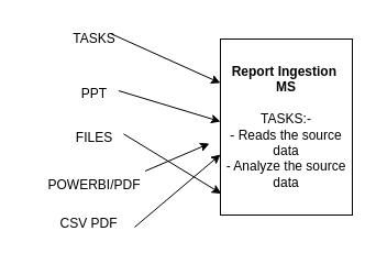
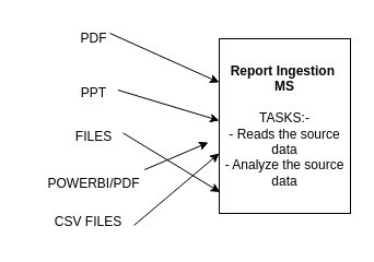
  <mxCell id="0" />
  <mxCell id="1" parent="0" />
  <mxCell id="2" value="&lt;b&gt;Report Ingestion&amp;nbsp;&lt;/b&gt;&lt;div&gt;&lt;b&gt;MS&lt;/b&gt;&lt;/div&gt;&lt;div&gt;&lt;br&gt;&lt;/div&gt;&lt;div&gt;TASKS:-&lt;/div&gt;&lt;div&gt;- Reads the source data&lt;/div&gt;&lt;div&gt;- Analyze the source data&lt;/div&gt;" style="rounded=0;whiteSpace=wrap;html=1;" vertex="1" parent="1"><mxGeometry x="200" y="35" width="120" height="160" as="geometry" /></mxCell>
  <mxCell id="3" value="" style="endArrow=classic;html=1;rounded=0;" edge="1" parent="1" source="9"><mxGeometry width="50" height="50" relative="1" as="geometry"><mxPoint x="150" y="180" as="sourcePoint" /><mxPoint x="190" y="130" as="targetPoint" /></mxGeometry></mxCell>
  <mxCell id="4" value="" style="endArrow=classic;html=1;rounded=0;exitX=0.947;exitY=0.4;exitDx=0;exitDy=0;exitPerimeter=0;" edge="1" parent="1" source="7"><mxGeometry width="50" height="50" relative="1" as="geometry"><mxPoint x="150" y="160" as="sourcePoint" /><mxPoint x="200" y="110" as="targetPoint" /><Array as="points" /></mxGeometry></mxCell>
  <mxCell id="5" value="" style="endArrow=classic;html=1;rounded=0;" edge="1" parent="1"><mxGeometry width="50" height="50" relative="1" as="geometry"><mxPoint x="100" y="30" as="sourcePoint" /><mxPoint x="200" y="75" as="targetPoint" /><Array as="points" /></mxGeometry></mxCell>
- <mxCell id="6" value="TASKS" style="text;html=1;align=center;verticalAlign=middle;resizable=0;points=[];autosize=1;strokeColor=none;fillColor=none;" vertex="1" parent="1"><mxGeometry x="60" y="20" width="50" height="30" as="geometry" /></mxCell>
+ <mxCell id="6" value="PDF" style="text;html=1;align=center;verticalAlign=middle;resizable=0;points=[];autosize=1;strokeColor=none;fillColor=none;" vertex="1" parent="1"><mxGeometry x="60" y="20" width="50" height="30" as="geometry" /></mxCell>
  <mxCell id="7" value="PPT&lt;span style=&quot;color: rgba(0, 0, 0, 0); font-family: monospace; font-size: 0px; text-align: start;&quot;&gt;%3CmxGraphModel%3E%3Croot%3E%3CmxCell%20id%3D%220%22%2F%3E%3CmxCell%20id%3D%221%22%20parent%3D%220%22%2F%3E%3CmxCell%20id%3D%222%22%20value%3D%22PDF%22%20style%3D%22text%3Bhtml%3D1%3Balign%3Dcenter%3BverticalAlign%3Dmiddle%3Bresizable%3D0%3Bpoints%3D%5B%5D%3Bautosize%3D1%3BstrokeColor%3Dnone%3BfillColor%3Dnone%3B%22%20vertex%3D%221%22%20parent%3D%221%22%3E%3CmxGeometry%20x%3D%2230%22%20y%3D%2290%22%20width%3D%2250%22%20height%3D%2230%22%20as%3D%22geometry%22%2F%3E%3C%2FmxCell%3E%3C%2Froot%3E%3C%2FmxGraphModel%3E&lt;/span&gt;" style="text;html=1;align=center;verticalAlign=middle;resizable=0;points=[];autosize=1;strokeColor=none;fillColor=none;" vertex="1" parent="1"><mxGeometry x="60" y="70" width="50" height="30" as="geometry" /></mxCell>
  <mxCell id="8" value="FILES" style="text;html=1;align=center;verticalAlign=middle;resizable=0;points=[];autosize=1;strokeColor=none;fillColor=none;" vertex="1" parent="1"><mxGeometry x="55" y="110" width="60" height="30" as="geometry" /></mxCell>
  <mxCell id="9" value="POWERBI/PDF&lt;div&gt;&lt;br&gt;&lt;/div&gt;" style="text;html=1;align=center;verticalAlign=middle;resizable=0;points=[];autosize=1;strokeColor=none;fillColor=none;" vertex="1" parent="1"><mxGeometry x="20" y="155" width="130" height="40" as="geometry" /></mxCell>
- <mxCell id="10" value="CSV PDF" style="text;html=1;align=center;verticalAlign=middle;resizable=0;points=[];autosize=1;strokeColor=none;fillColor=none;" vertex="1" parent="1"><mxGeometry x="40" y="188" width="80" height="30" as="geometry" /></mxCell>
+ <mxCell id="10" value="CSV FILES" style="text;html=1;align=center;verticalAlign=middle;resizable=0;points=[];autosize=1;strokeColor=none;fillColor=none;" vertex="1" parent="1"><mxGeometry x="40" y="188" width="80" height="30" as="geometry" /></mxCell>
  <mxCell id="11" value="" style="endArrow=classic;html=1;rounded=0;exitX=0.95;exitY=0.378;exitDx=0;exitDy=0;exitPerimeter=0;entryX=0.006;entryY=0.878;entryDx=0;entryDy=0;entryPerimeter=0;" edge="1" parent="1" source="8" target="2"><mxGeometry width="50" height="50" relative="1" as="geometry"><mxPoint x="120" y="180" as="sourcePoint" /><mxPoint x="170" y="130" as="targetPoint" /></mxGeometry></mxCell>
  <mxCell id="12" value="" style="endArrow=classic;html=1;rounded=0;exitX=1.025;exitY=0.6;exitDx=0;exitDy=0;exitPerimeter=0;" edge="1" parent="1" source="10"><mxGeometry width="50" height="50" relative="1" as="geometry"><mxPoint x="160" y="185" as="sourcePoint" /><mxPoint x="200" y="140" as="targetPoint" /></mxGeometry></mxCell>
